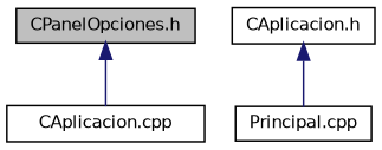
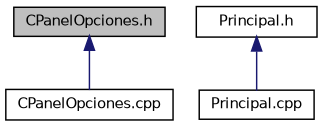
  digraph {
    node [color=black fillcolor=white fontname=Helvetica fontsize=10 shape=record style=filled]
    edge [color=midnightblue dir=back fontname=Helvetica fontsize=10 labelfontname=Helvetica labelfontsize=10 style=solid]
    n1 [fillcolor=grey75 fontcolor=black height=0.2 label="CPanelOpciones.h" width=0.4]
-   n2 [height=0.2 label="CAplicacion.cpp" width=0.4]
-   n3 [height=0.2 label="CAplicacion.h" width=0.4]
+   n2 [height=0.2 label="CPanelOpciones.cpp" width=0.4]
+   n3 [height=0.2 label="Principal.h" width=0.4]
    n4 [height=0.2 label="Principal.cpp" width=0.4]
    n1 -> n2
    n3 -> n4
  }
